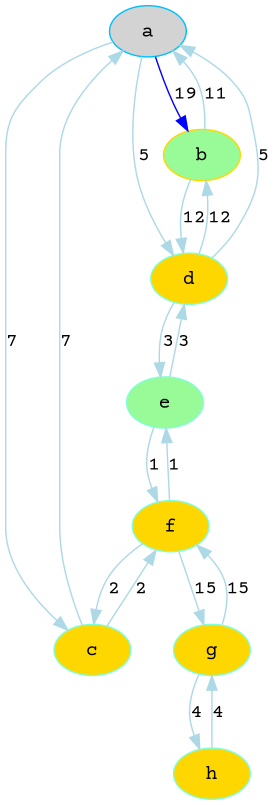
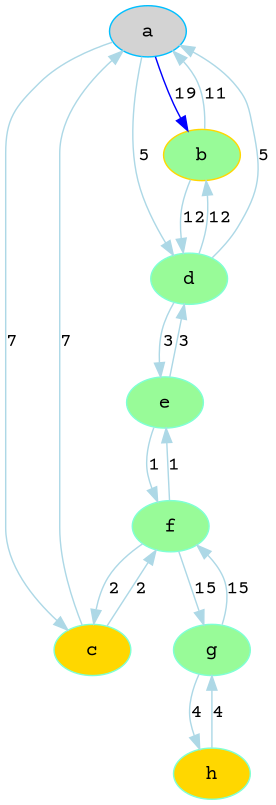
  digraph {
    fontname="Courier Prime"
    node [color=aquamarine fillcolor=palegreen fontname="Courier Prime" style=filled]
    edge [color=lightblue fontname="Courier Prime"]
    a [color=deepskyblue1 fillcolor=lightgrey]
    b [color=gold1]
    c [fillcolor=gold]
-   d [fillcolor=gold]
-   f [fillcolor=gold]
+   d
+   f
    e
-   g [fillcolor=gold]
+   g
    h [fillcolor=gold]
    a -> b [color=blue label=19]
    a -> c [label=7]
    a -> d [label=5]
    b -> a [label=11]
    b -> d [label=12]
    c -> a [label=7]
    c -> f [label=2]
    d -> a [label=5]
    d -> b [label=12]
    d -> e [label=3]
    f -> c [label=2]
    f -> e [label=1]
    f -> g [label=15]
    e -> d [label=3]
    e -> f [label=1]
    g -> f [label=15]
    g -> h [label=4]
    h -> g [label=4]
  }
